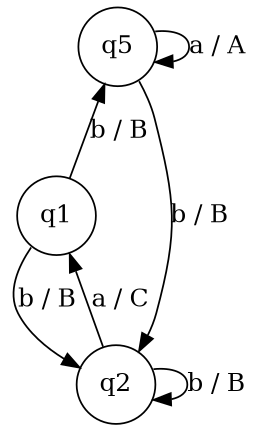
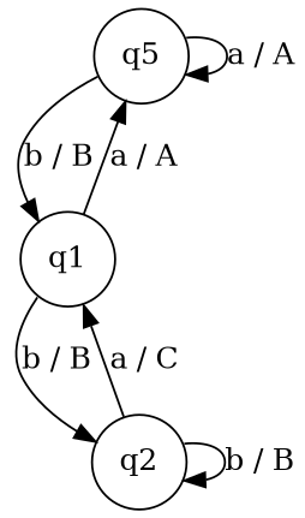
  digraph {
    node [shape=circle]
    n1 [label=q5]
    n2 [label=q1]
    n3 [label=q2]
    n1 -> n1 [label="a / A"]
-   n1 -> n3 [label="b / B"]
-   n2 -> n1 [label="b / B"]
+   n1 -> n2 [label="b / B"]
+   n2 -> n1 [label="a / A"]
    n2 -> n3 [label="b / B"]
    n3 -> n2 [label="a / C"]
    n3 -> n3 [label="b / B"]
  }
